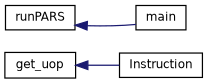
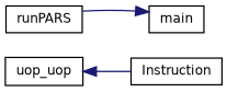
  digraph {
    rankdir=LR
    node [color=black fillcolor=white fontname=Helvetica fontsize=10 shape=record style=filled]
    edge [color=midnightblue dir=back fontname=Helvetica fontsize=10 labelfontname=Helvetica labelfontsize=10 style=solid]
-   n1 [height=0.2 label=get_uop width=0.4]
+   n1 [height=0.2 label=uop_uop width=0.4]
    n2 [height=0.2 label=Instruction width=0.4]
    n3 [height=0.2 label=runPARS width=0.4]
    n4 [height=0.2 label=main width=0.4]
    n1 -> n2
-   n3 -> n4
+   n4 -> n3
  }
